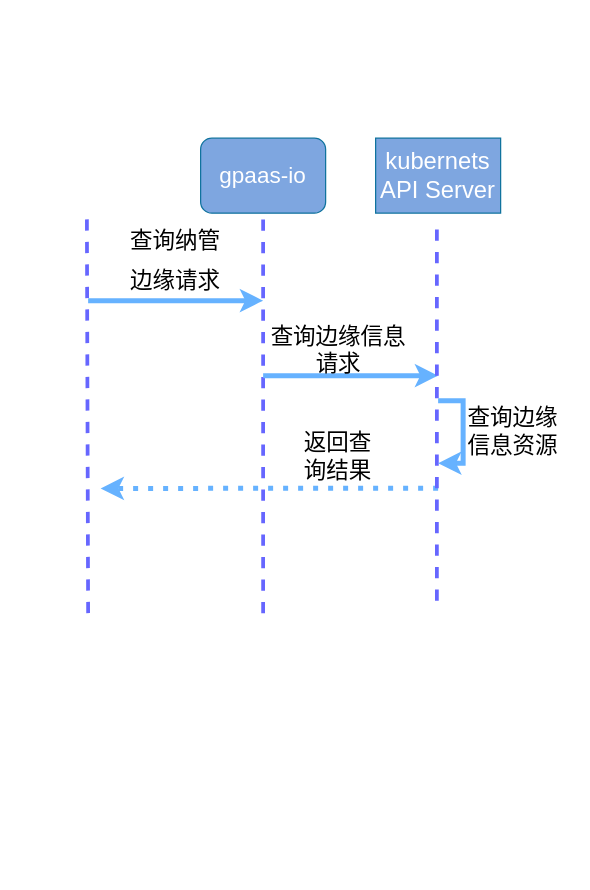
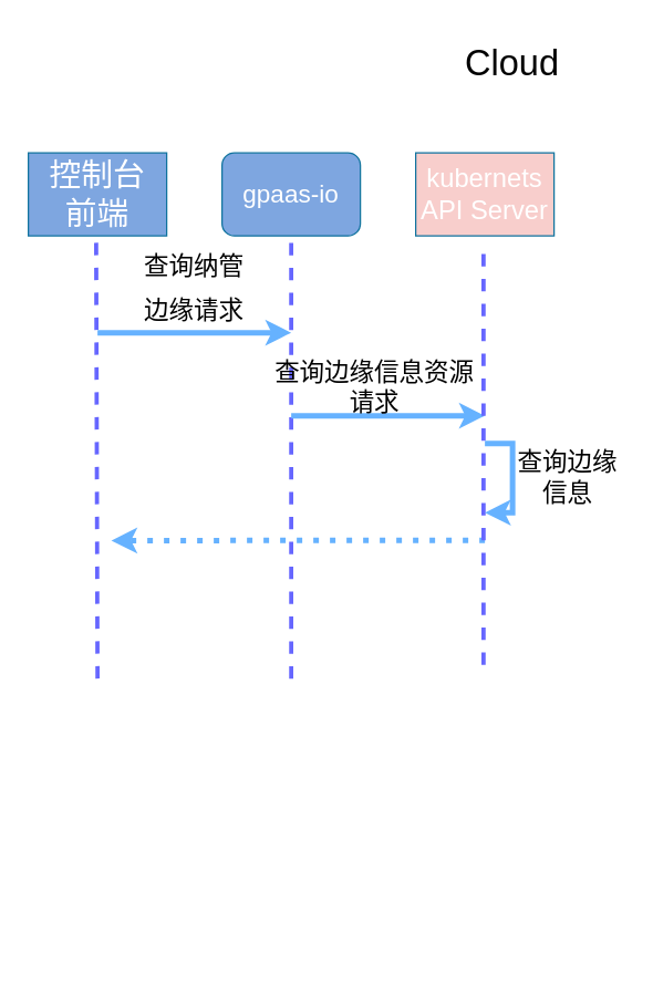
  <mxCell id="0" />
  <mxCell id="1" parent="0" />
  <mxCell id="2" value="" style="group" vertex="1" connectable="0" parent="1"><mxGeometry x="300" y="20" width="140" height="670" as="geometry" /></mxCell>
  <mxCell id="3" value="" style="group" vertex="1" connectable="0" parent="2"><mxGeometry x="-140" y="90" width="270" height="580" as="geometry" /></mxCell>
  <mxCell id="4" value="&lt;font color=&quot;#ffffff&quot;&gt;&lt;span style=&quot;font-size: 18px&quot;&gt;gpaas-io&lt;br&gt;&lt;/span&gt;&lt;/font&gt;" style="whiteSpace=wrap;html=1;fillColor=#7EA6E0;strokeColor=#10739e;rounded=1;" vertex="1" parent="3"><mxGeometry width="100" height="60" as="geometry" /></mxCell>
  <mxCell id="5" value="" style="endArrow=none;dashed=1;html=1;strokeWidth=3;rounded=0;strokeColor=#6666FF;entryX=0.5;entryY=1;entryDx=0;entryDy=0;" edge="1" parent="3" target="4"><mxGeometry width="50" height="50" relative="1" as="geometry"><mxPoint x="50" y="380" as="sourcePoint" /><mxPoint x="49" y="70" as="targetPoint" /></mxGeometry></mxCell>
  <mxCell id="6" value="" style="endArrow=classic;html=1;rounded=0;strokeColor=#66B2FF;strokeWidth=4;fontSize=26;" edge="1" parent="3"><mxGeometry width="50" height="50" relative="1" as="geometry"><mxPoint x="50" y="190" as="sourcePoint" /><mxPoint x="190" y="190" as="targetPoint" /></mxGeometry></mxCell>
  <mxCell id="7" value="" style="endArrow=classic;html=1;rounded=0;dashed=1;dashPattern=1 2;strokeWidth=4;strokeColor=#66B2FF;" edge="1" parent="3"><mxGeometry width="50" height="50" relative="1" as="geometry"><mxPoint x="190" y="280" as="sourcePoint" /><mxPoint x="-80" y="280.29" as="targetPoint" /></mxGeometry></mxCell>
- <mxCell id="8" value="返回查询结果" style="text;html=1;strokeColor=none;fillColor=none;align=center;verticalAlign=middle;whiteSpace=wrap;rounded=0;fontSize=18;" vertex="1" parent="3"><mxGeometry x="80" y="240" width="60" height="30" as="geometry" /></mxCell>
- <mxCell id="9" value="&lt;font style=&quot;font-size: 19px&quot; color=&quot;#ffffff&quot;&gt;kubernets&lt;br&gt;API Server&lt;br&gt;&lt;/font&gt;" style="rounded=0;whiteSpace=wrap;html=1;fillColor=#7EA6E0;strokeColor=#10739e;" vertex="1" parent="2"><mxGeometry y="90" width="100" height="60" as="geometry" /></mxCell>
+ <mxCell id="9" value="&lt;font style=&quot;font-size: 19px&quot; color=&quot;#ffffff&quot;&gt;kubernets&lt;br&gt;API Server&lt;br&gt;&lt;/font&gt;" style="rounded=0;whiteSpace=wrap;html=1;fillColor=#f8cecc;strokeColor=#10739e;" vertex="1" parent="2"><mxGeometry y="90" width="100" height="60" as="geometry" /></mxCell>
  <mxCell id="10" value="" style="endArrow=none;dashed=1;html=1;strokeWidth=3;rounded=0;strokeColor=#6666FF;" edge="1" parent="2"><mxGeometry width="50" height="50" relative="1" as="geometry"><mxPoint x="49" y="460" as="sourcePoint" /><mxPoint x="49" y="160" as="targetPoint" /></mxGeometry></mxCell>
  <mxCell id="11" value="" style="group" vertex="1" connectable="0" parent="2"><mxGeometry x="-280" y="90" width="100" height="410" as="geometry" /></mxCell>
+ <mxCell id="12" value="&lt;font color=&quot;#ffffff&quot;&gt;&lt;span style=&quot;font-size: 23px&quot;&gt;控制台&lt;br&gt;前端&lt;br&gt;&lt;/span&gt;&lt;/font&gt;" style="rounded=0;whiteSpace=wrap;html=1;fillColor=#7EA6E0;strokeColor=#10739e;" vertex="1" parent="11"><mxGeometry width="100" height="60" as="geometry" /></mxCell>
  <mxCell id="13" value="" style="endArrow=none;dashed=1;html=1;strokeWidth=3;rounded=0;strokeColor=#6666FF;" edge="1" parent="2"><mxGeometry width="50" height="50" relative="1" as="geometry"><mxPoint x="-230" y="470" as="sourcePoint" /><mxPoint x="-231" y="150" as="targetPoint" /></mxGeometry></mxCell>
+ <mxCell id="14" value="&lt;font style=&quot;font-size: 26px;&quot;&gt;Cloud&lt;/font&gt;" style="text;html=1;strokeColor=none;fillColor=none;align=center;verticalAlign=middle;whiteSpace=wrap;rounded=0;" vertex="1" parent="2"><mxGeometry x="40" y="10" width="60" height="30" as="geometry" /></mxCell>
  <mxCell id="15" value="" style="endArrow=classic;html=1;rounded=0;labelBackgroundColor=default;strokeColor=#66B2FF;strokeWidth=4;fontFamily=Helvetica;fontSize=18;fontColor=default;shape=connector;" edge="1" parent="2"><mxGeometry width="50" height="50" relative="1" as="geometry"><mxPoint x="50" y="300" as="sourcePoint" /><mxPoint x="50" y="350" as="targetPoint" /><Array as="points"><mxPoint x="70" y="300" /><mxPoint x="70" y="350" /></Array></mxGeometry></mxCell>
- <mxCell id="16" value="查询边缘信息资源" style="text;html=1;strokeColor=none;fillColor=none;align=center;verticalAlign=middle;whiteSpace=wrap;rounded=0;fontFamily=Helvetica;fontSize=18;fontColor=default;" vertex="1" parent="2"><mxGeometry x="70" y="310" width="80" height="30" as="geometry" /></mxCell>
+ <mxCell id="16" value="查询边缘信息" style="text;html=1;strokeColor=none;fillColor=none;align=center;verticalAlign=middle;whiteSpace=wrap;rounded=0;fontFamily=Helvetica;fontSize=18;fontColor=default;" vertex="1" parent="2"><mxGeometry x="70" y="310" width="80" height="30" as="geometry" /></mxCell>
  <mxCell id="17" value="" style="endArrow=classic;html=1;rounded=0;strokeColor=#66B2FF;strokeWidth=4;fontSize=26;" edge="1" parent="1"><mxGeometry width="50" height="50" relative="1" as="geometry"><mxPoint x="70" y="240" as="sourcePoint" /><mxPoint x="210" y="240" as="targetPoint" /></mxGeometry></mxCell>
  <mxCell id="18" value="&lt;span style=&quot;font-size: 18px;&quot;&gt;查询纳管边缘请求&lt;/span&gt;" style="text;html=1;strokeColor=none;fillColor=none;align=center;verticalAlign=middle;whiteSpace=wrap;rounded=0;fontFamily=Helvetica;fontSize=26;fontColor=default;" vertex="1" parent="1"><mxGeometry x="100" y="190" width="80" height="30" as="geometry" /></mxCell>
- <mxCell id="19" value="查询边缘信息&lt;br&gt;请求" style="text;html=1;align=center;verticalAlign=middle;resizable=0;points=[];autosize=1;strokeColor=none;fillColor=none;fontSize=18;fontFamily=Helvetica;fontColor=default;" vertex="1" parent="1"><mxGeometry x="205" y="250" width="130" height="60" as="geometry" /></mxCell>
+ <mxCell id="19" value="查询边缘信息资源&lt;br&gt;请求" style="text;html=1;align=center;verticalAlign=middle;resizable=0;points=[];autosize=1;strokeColor=none;fillColor=none;fontSize=18;fontFamily=Helvetica;fontColor=default;" vertex="1" parent="1"><mxGeometry x="205" y="250" width="130" height="60" as="geometry" /></mxCell>
